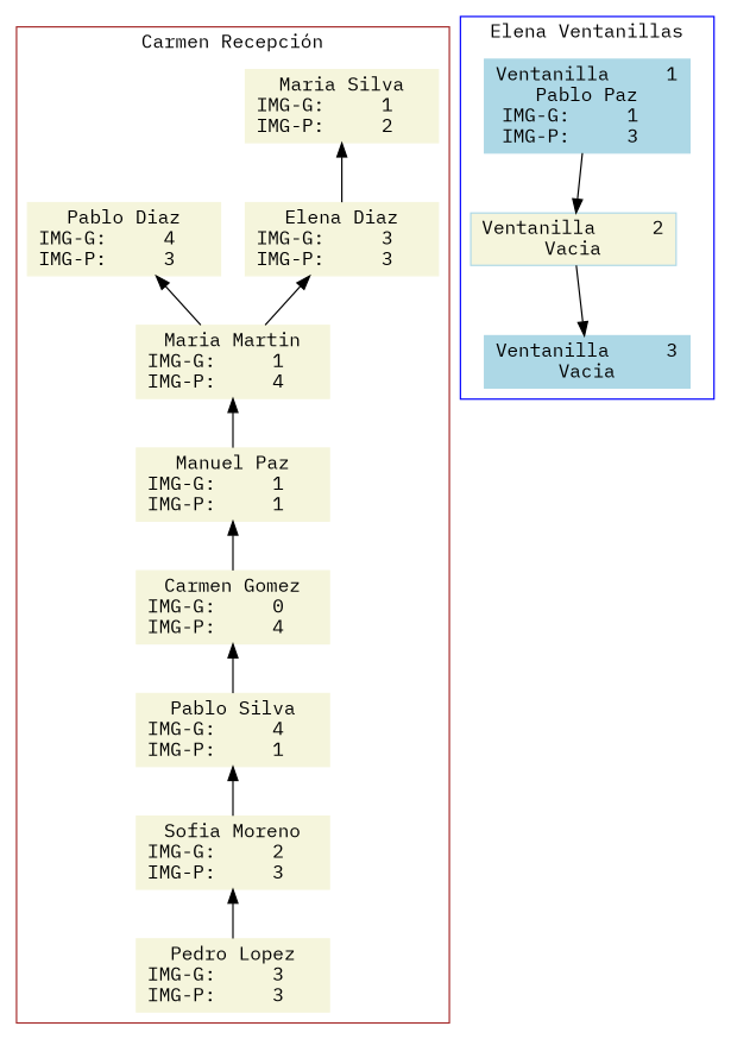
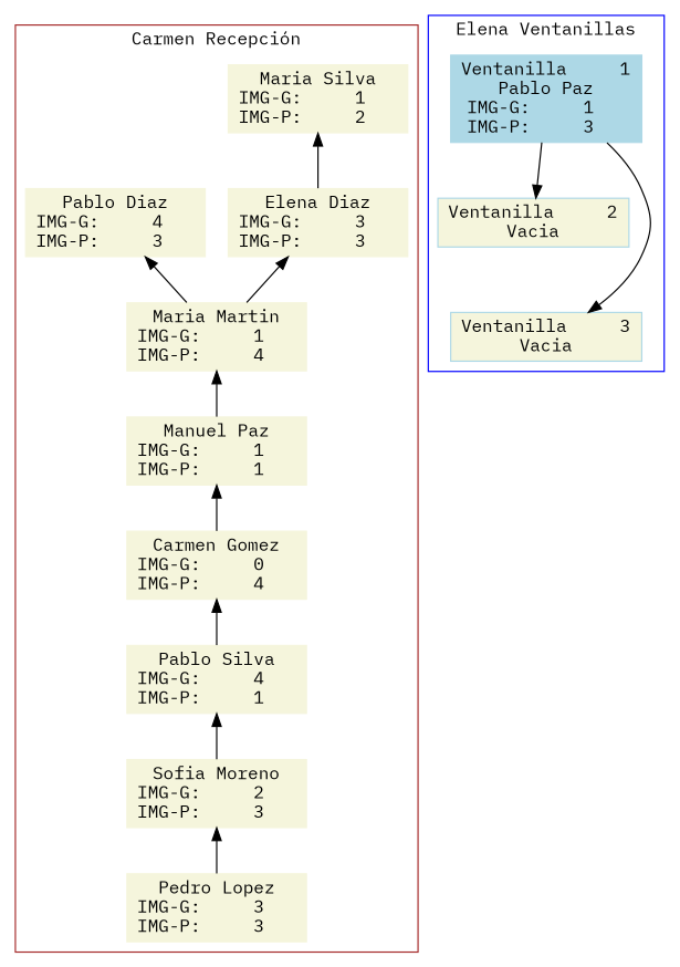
  digraph {
    fontname="IBM Plex Mono"
    rankdir=TB
    node [color=beige fontname="IBM Plex Mono" shape=box style=filled]
    edge [dir=back fontname="IBM Plex Mono"]
    n1 [label="Maria Silva\nIMG-G:     1   \nIMG-P:     2   "]
    n2 [label="Elena Diaz\nIMG-G:     3   \nIMG-P:     3   "]
    n3 [label="Pablo Diaz\nIMG-G:     4   \nIMG-P:     3   "]
    n4 [label="Maria Martin\nIMG-G:     1   \nIMG-P:     4   "]
    n5 [label="Manuel Paz\nIMG-G:     1   \nIMG-P:     1   "]
    n6 [label="Carmen Gomez\nIMG-G:     0   \nIMG-P:     4   "]
    n7 [label="Pablo Silva\nIMG-G:     4   \nIMG-P:     1   "]
    n8 [label="Sofia Moreno\nIMG-G:     2   \nIMG-P:     3   "]
    n9 [label="Pedro Lopez\nIMG-G:     3   \nIMG-P:     3   "]
    n10 [color=lightblue label="Ventanilla     1\nPablo Paz\nIMG-G:     1   \nIMG-P:     3   "]
    n11 [color=lightblue fillcolor=beige label="Ventanilla     2\nVacia"]
-   n12 [color=lightblue label="Ventanilla     3\nVacia"]
+   n12 [color=lightblue label="Ventanilla     3\nVacia" fillcolor=beige]
    subgraph cluster_1 {
      color=brown
      label="Carmen Recepción"
      n1
      n2
      n3
      n4
      n5
      n6
      n7
      n8
      n9
    }
    subgraph cluster_2 {
      color=blue
      label="Elena Ventanillas"
      n10
      n11
      n12
    }
    n1 -> n2
    n2 -> n4
    n3 -> n4
    n4 -> n5
    n5 -> n6
    n6 -> n7
    n7 -> n8
    n8 -> n9
    n10 -> n11 [dir=""]
-   n11 -> n12 [dir=""]
+   n10 -> n12 [dir=""]
  }
